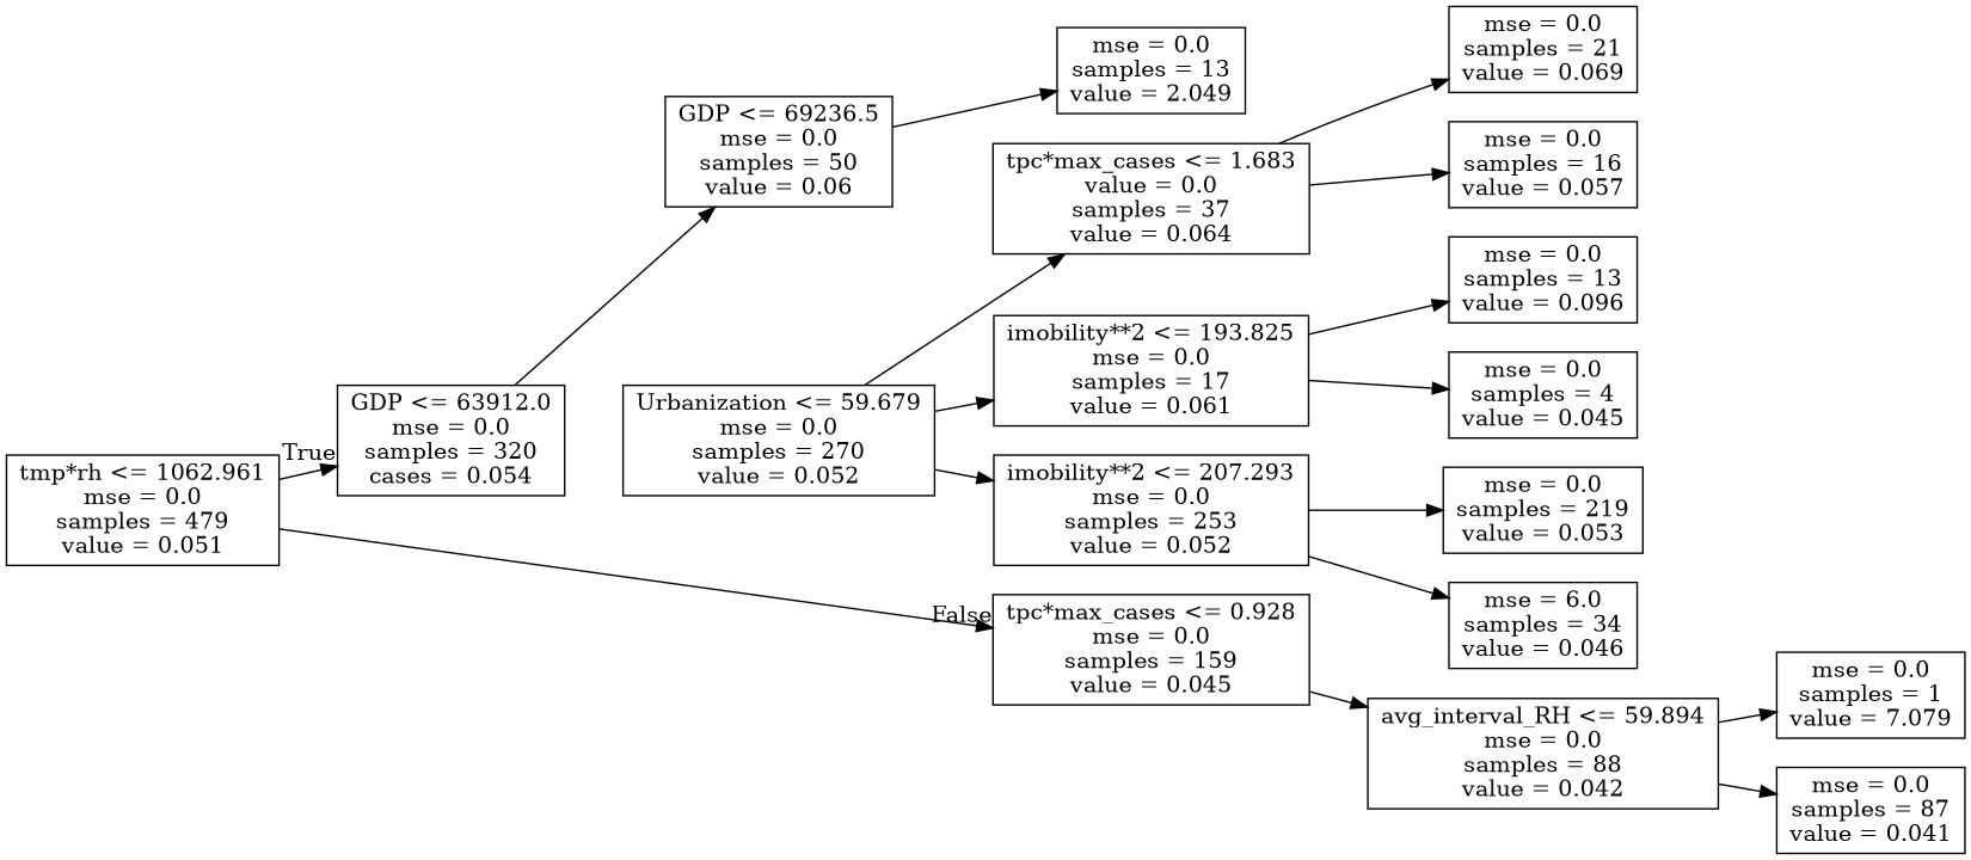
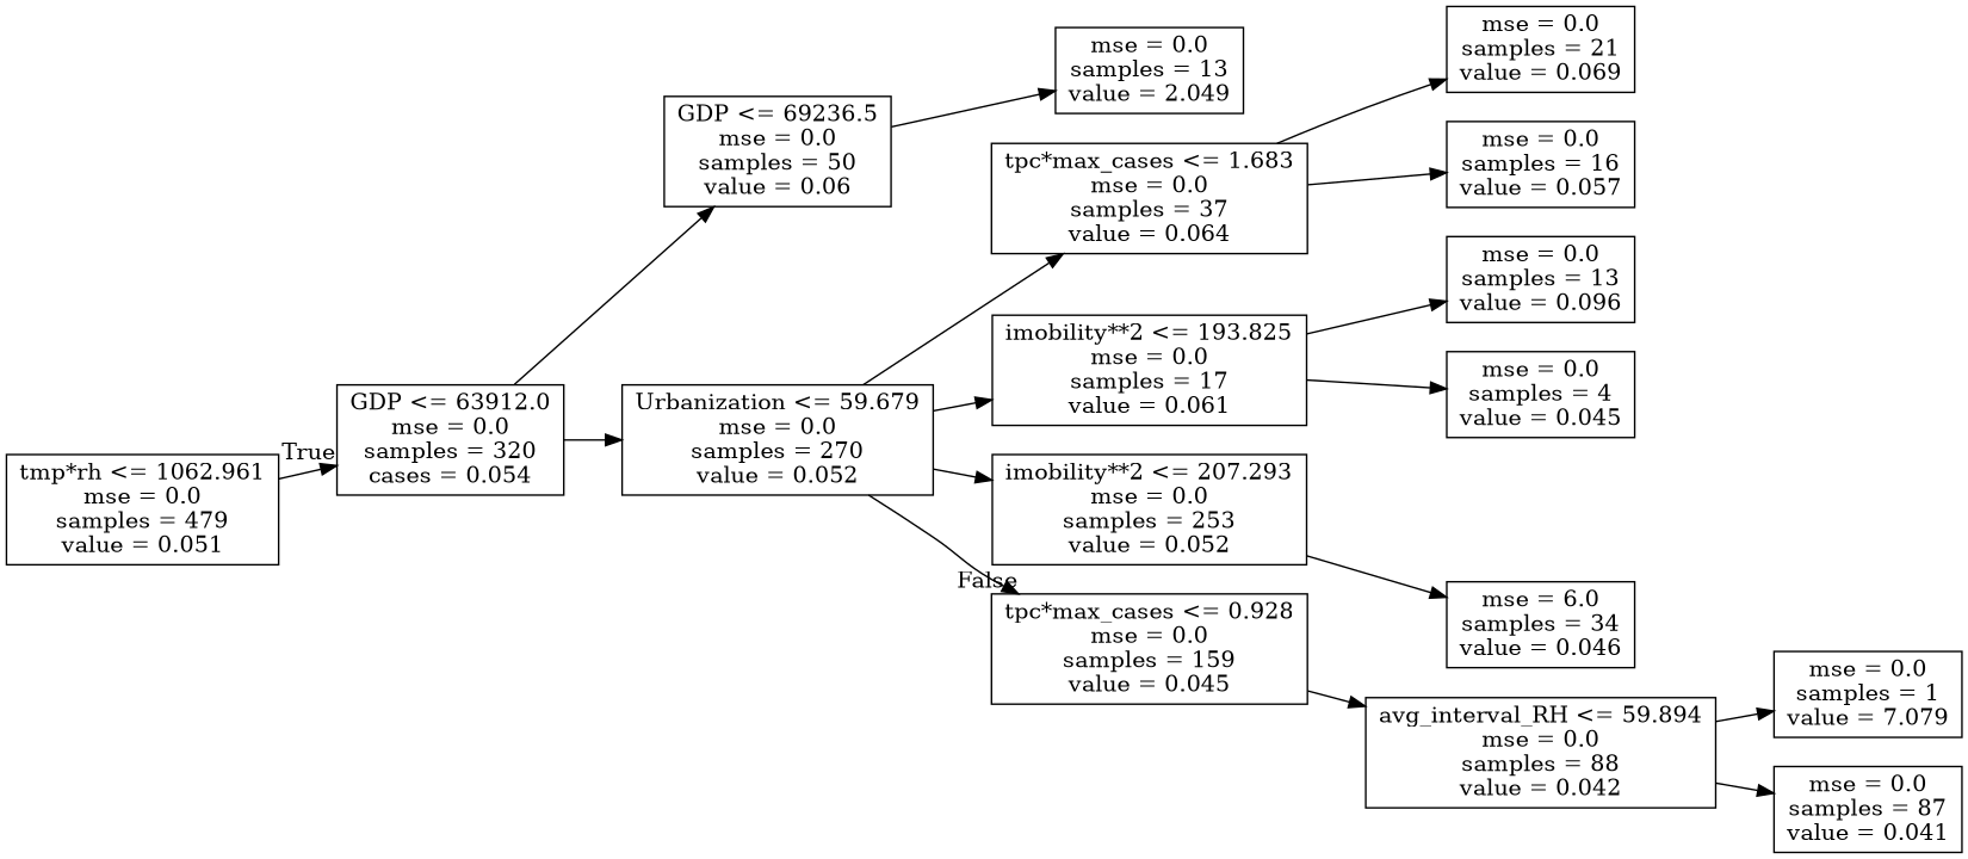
  digraph {
    rankdir=LR
    node [shape=box]
    n1 [label="tmp*rh <= 1062.961\nmse = 0.0\nsamples = 479\nvalue = 0.051"]
    n2 [label="GDP <= 63912.0\nmse = 0.0\nsamples = 320\ncases = 0.054"]
    n3 [label="tpc*max_cases <= 0.928\nmse = 0.0\nsamples = 159\nvalue = 0.045"]
    n4 [label="Urbanization <= 59.679\nmse = 0.0\nsamples = 270\nvalue = 0.052"]
    n5 [label="GDP <= 69236.5\nmse = 0.0\nsamples = 50\nvalue = 0.06"]
    n6 [label="avg_interval_RH <= 59.894\nmse = 0.0\nsamples = 88\nvalue = 0.042"]
    n7 [label="imobility**2 <= 193.825\nmse = 0.0\nsamples = 17\nvalue = 0.061"]
    n8 [label="imobility**2 <= 207.293\nmse = 0.0\nsamples = 253\nvalue = 0.052"]
-   n9 [label="tpc*max_cases <= 1.683\nvalue = 0.0\nsamples = 37\nvalue = 0.064"]
+   n9 [label="tpc*max_cases <= 1.683\nmse = 0.0\nsamples = 37\nvalue = 0.064"]
    n10 [label="mse = 0.0\nsamples = 13\nvalue = 2.049"]
    n11 [label="mse = 0.0\nsamples = 4\nvalue = 0.045"]
    n12 [label="mse = 0.0\nsamples = 13\nvalue = 0.096"]
    n13 [label="mse = 6.0\nsamples = 34\nvalue = 0.046"]
-   n14 [label="mse = 0.0\nsamples = 219\nvalue = 0.053"]
    n15 [label="mse = 0.0\nsamples = 16\nvalue = 0.057"]
    n16 [label="mse = 0.0\nsamples = 21\nvalue = 0.069"]
    n17 [label="mse = 0.0\nsamples = 1\nvalue = 7.079"]
    n18 [label="mse = 0.0\nsamples = 87\nvalue = 0.041"]
    n1 -> n2 [headlabel=True labelangle=45 labeldistance=2.5]
-   n1 -> n3 [headlabel=False labelangle=-45 labeldistance=2.5]
+   n4 -> n3 [headlabel=False labelangle=-45 labeldistance=2.5]
+   n2 -> n4
    n2 -> n5
    n3 -> n6
    n4 -> n7
    n4 -> n8
    n4 -> n9
    n5 -> n10
    n6 -> n17
    n6 -> n18
    n7 -> n11
    n7 -> n12
    n8 -> n13
-   n8 -> n14
    n9 -> n15
    n9 -> n16
  }
